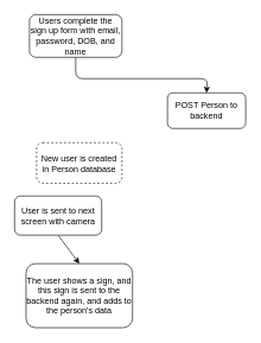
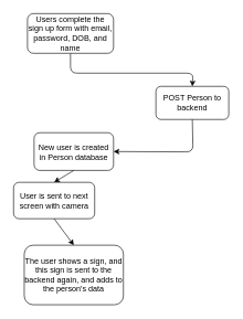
  <mxCell id="0" />
  <mxCell id="1" parent="0" />
  <mxCell id="2" style="edgeStyle=none;html=1;entryX=0.5;entryY=0;entryDx=0;entryDy=0;" edge="1" parent="1" source="3" target="4"><mxGeometry relative="1" as="geometry"><mxPoint x="291" y="150" as="targetPoint" /><Array as="points"><mxPoint x="106" y="110" /><mxPoint x="291" y="110" /></Array></mxGeometry></mxCell>
  <mxCell id="3" value="Users complete the sign up form with email, password, DOB, and name" style="rounded=1;whiteSpace=wrap;html=1;" vertex="1" parent="1"><mxGeometry x="41" y="20" width="130" height="60" as="geometry" /></mxCell>
  <mxCell id="4" value="POST Person to backend" style="rounded=1;whiteSpace=wrap;html=1;" vertex="1" parent="1"><mxGeometry x="235" y="130" width="110" height="50" as="geometry" /></mxCell>
- <mxCell id="6" value="New user is created in Person database" style="rounded=1;whiteSpace=wrap;html=1;dashed=1;" vertex="1" parent="1"><mxGeometry x="51" y="200" width="120" height="57" as="geometry" /></mxCell>
+ <mxCell id="5" style="edgeStyle=none;html=1;exitX=0.5;exitY=1;exitDx=0;exitDy=0;entryX=1;entryY=0.5;entryDx=0;entryDy=0;" edge="1" parent="1" source="4" target="6"><mxGeometry relative="1" as="geometry"><mxPoint x="171" y="250" as="targetPoint" /><mxPoint x="51" y="220" as="sourcePoint" /><Array as="points"><mxPoint x="291" y="229" /></Array></mxGeometry></mxCell>
+ <mxCell id="6" value="New user is created in Person database" style="rounded=1;whiteSpace=wrap;html=1;" vertex="1" parent="1"><mxGeometry x="51" y="200" width="120" height="57" as="geometry" /></mxCell>
+ <mxCell id="7" value="" style="endArrow=classic;html=1;exitX=0.5;exitY=1;exitDx=0;exitDy=0;entryX=0.5;entryY=0;entryDx=0;entryDy=0;" edge="1" parent="1" source="6" target="8"><mxGeometry width="50" height="50" relative="1" as="geometry"><mxPoint x="131" y="430" as="sourcePoint" /><mxPoint x="111" y="290" as="targetPoint" /></mxGeometry></mxCell>
  <mxCell id="8" value="User is sent to next screen with camera" style="rounded=1;whiteSpace=wrap;html=1;" vertex="1" parent="1"><mxGeometry x="20" y="275" width="122.5" height="55" as="geometry" /></mxCell>
  <mxCell id="9" style="edgeStyle=none;html=1;exitX=0.5;exitY=1;exitDx=0;exitDy=0;entryX=0.5;entryY=0;entryDx=0;entryDy=0;" edge="1" parent="1" source="8" target="10"><mxGeometry relative="1" as="geometry"><mxPoint x="251" y="376" as="targetPoint" /><mxPoint x="111.25" y="330" as="sourcePoint" /><Array as="points" /></mxGeometry></mxCell>
  <mxCell id="10" value="The user shows a sign, and this sign is sent to the backend again, and adds to the person's data" style="rounded=1;whiteSpace=wrap;html=1;" vertex="1" parent="1"><mxGeometry x="36.13" y="370" width="149.75" height="90" as="geometry" /></mxCell>
